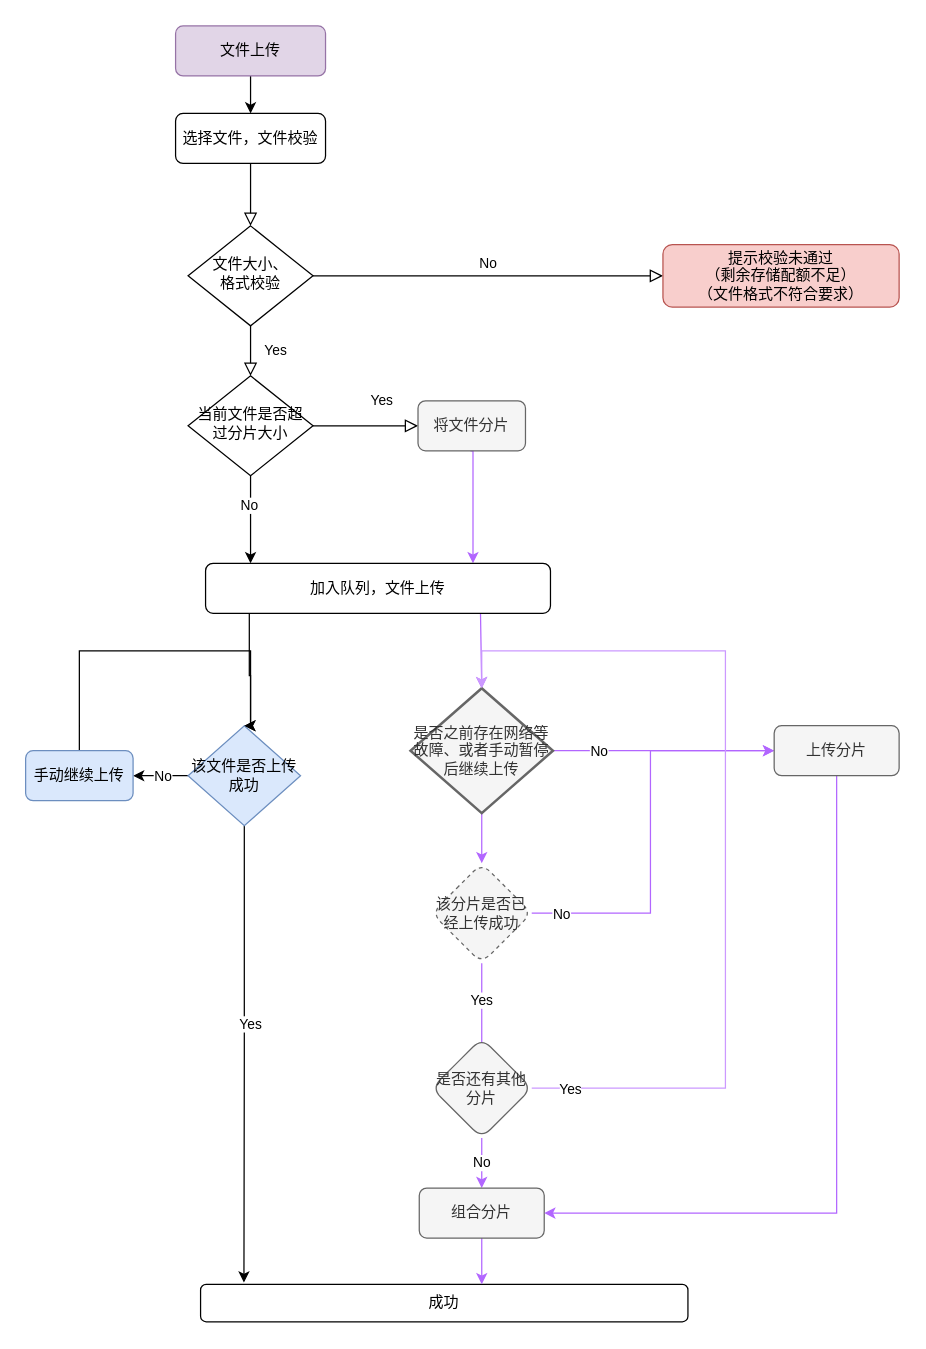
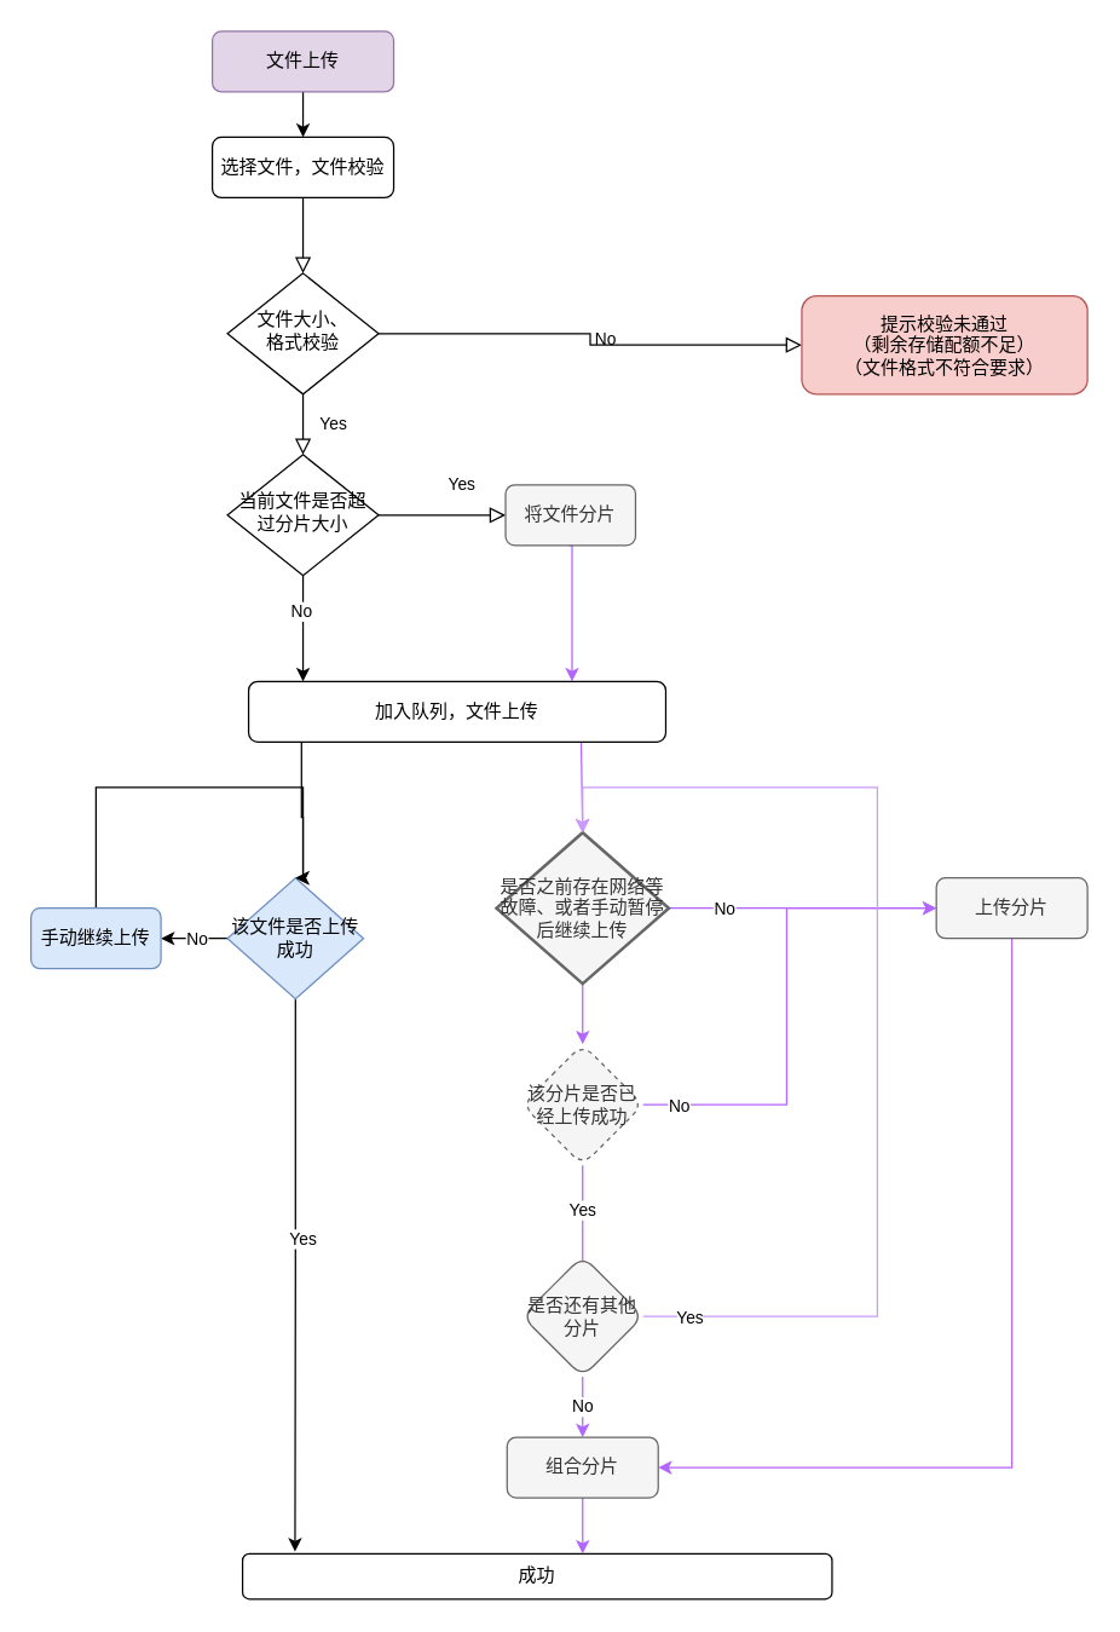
  <mxCell id="0" />
  <mxCell id="1" parent="0" />
  <mxCell id="2" value="" style="rounded=0;html=1;jettySize=auto;orthogonalLoop=1;fontSize=11;endArrow=block;endFill=0;endSize=8;strokeWidth=1;shadow=0;labelBackgroundColor=none;edgeStyle=orthogonalEdgeStyle;" parent="1" source="3" target="6" edge="1"><mxGeometry relative="1" as="geometry" /></mxCell>
  <mxCell id="3" value="选择文件，文件校验" style="rounded=1;whiteSpace=wrap;html=1;fontSize=12;glass=0;strokeWidth=1;shadow=0;perimeterSpacing=0;" parent="1" vertex="1"><mxGeometry x="140" y="90" width="120" height="40" as="geometry" /></mxCell>
  <mxCell id="4" value="Yes" style="rounded=0;html=1;jettySize=auto;orthogonalLoop=1;fontSize=11;endArrow=block;endFill=0;endSize=8;strokeWidth=1;shadow=0;labelBackgroundColor=none;edgeStyle=orthogonalEdgeStyle;" parent="1" source="6" target="11" edge="1"><mxGeometry y="20" relative="1" as="geometry"><mxPoint as="offset" /></mxGeometry></mxCell>
  <mxCell id="5" value="No" style="edgeStyle=orthogonalEdgeStyle;rounded=0;html=1;jettySize=auto;orthogonalLoop=1;fontSize=11;endArrow=block;endFill=0;endSize=8;strokeWidth=1;shadow=0;labelBackgroundColor=none;" parent="1" source="6" target="7" edge="1"><mxGeometry y="10" relative="1" as="geometry"><mxPoint as="offset" /></mxGeometry></mxCell>
  <mxCell id="6" value="文件大小、&lt;br&gt;格式校验" style="rhombus;whiteSpace=wrap;html=1;shadow=0;fontFamily=Helvetica;fontSize=12;align=center;strokeWidth=1;spacing=6;spacingTop=-4;" parent="1" vertex="1"><mxGeometry x="150" y="180" width="100" height="80" as="geometry" /></mxCell>
- <mxCell id="7" value="提示校验未通过&lt;br&gt;（剩余存储配额不足）&lt;br&gt;（文件格式不符合要求）" style="rounded=1;whiteSpace=wrap;html=1;fontSize=12;glass=0;strokeWidth=1;shadow=0;fillColor=#f8cecc;strokeColor=#b85450;" parent="1" vertex="1"><mxGeometry x="530" y="195" width="189" height="50" as="geometry" /></mxCell>
+ <mxCell id="7" value="提示校验未通过&lt;br&gt;（剩余存储配额不足）&lt;br&gt;（文件格式不符合要求）" style="rounded=1;whiteSpace=wrap;html=1;fontSize=12;glass=0;strokeWidth=1;shadow=0;fillColor=#f8cecc;strokeColor=#b85450;" parent="1" vertex="1"><mxGeometry x="530" y="195" width="189" height="65" as="geometry" /></mxCell>
  <mxCell id="8" value="Yes" style="rounded=0;html=1;jettySize=auto;orthogonalLoop=1;fontSize=11;endArrow=block;endFill=0;endSize=8;strokeWidth=1;shadow=0;labelBackgroundColor=none;edgeStyle=orthogonalEdgeStyle;" parent="1" source="11" edge="1"><mxGeometry x="0.333" y="20" relative="1" as="geometry"><mxPoint as="offset" /><mxPoint x="334" y="340" as="targetPoint" /></mxGeometry></mxCell>
  <mxCell id="9" style="edgeStyle=orthogonalEdgeStyle;rounded=0;orthogonalLoop=1;jettySize=auto;html=1;exitX=0.5;exitY=1;exitDx=0;exitDy=0;strokeColor=#000000;" edge="1" parent="1" source="11"><mxGeometry relative="1" as="geometry"><mxPoint x="200" y="450" as="targetPoint" /></mxGeometry></mxCell>
  <mxCell id="10" value="No" style="edgeLabel;html=1;align=center;verticalAlign=middle;resizable=0;points=[];" vertex="1" connectable="0" parent="9"><mxGeometry x="-0.343" y="-2" relative="1" as="geometry"><mxPoint as="offset" /></mxGeometry></mxCell>
  <mxCell id="11" value="当前文件是否超过分片大小" style="rhombus;whiteSpace=wrap;html=1;shadow=0;fontFamily=Helvetica;fontSize=12;align=center;strokeWidth=1;spacing=6;spacingTop=-4;" parent="1" vertex="1"><mxGeometry x="150" y="300" width="100" height="80" as="geometry" /></mxCell>
  <mxCell id="12" style="edgeStyle=orthogonalEdgeStyle;rounded=0;orthogonalLoop=1;jettySize=auto;html=1;exitX=0.5;exitY=1;exitDx=0;exitDy=0;entryX=0.75;entryY=0;entryDx=0;entryDy=0;strokeColor=#B266FF;" edge="1" parent="1"><mxGeometry relative="1" as="geometry"><mxPoint x="376" y="360" as="sourcePoint" /><mxPoint x="378" y="450" as="targetPoint" /><Array as="points"><mxPoint x="378" y="360" /></Array></mxGeometry></mxCell>
  <mxCell id="13" style="edgeStyle=orthogonalEdgeStyle;rounded=0;orthogonalLoop=1;jettySize=auto;html=1;exitX=0.25;exitY=1;exitDx=0;exitDy=0;strokeColor=#000000;entryX=0.5;entryY=0;entryDx=0;entryDy=0;" edge="1" parent="1" target="22"><mxGeometry relative="1" as="geometry"><mxPoint x="178.5" y="490" as="sourcePoint" /><mxPoint x="199" y="550" as="targetPoint" /><Array as="points"><mxPoint x="199" y="490" /><mxPoint x="199" y="540" /><mxPoint x="200" y="540" /></Array></mxGeometry></mxCell>
  <mxCell id="14" style="edgeStyle=orthogonalEdgeStyle;rounded=0;orthogonalLoop=1;jettySize=auto;html=1;exitX=0.75;exitY=1;exitDx=0;exitDy=0;entryX=0.5;entryY=0;entryDx=0;entryDy=0;entryPerimeter=0;strokeColor=#B266FF;" edge="1" parent="1" source="15" target="32"><mxGeometry relative="1" as="geometry"><mxPoint x="337.04" y="550" as="targetPoint" /><Array as="points"><mxPoint x="384" y="490" /></Array></mxGeometry></mxCell>
  <mxCell id="15" value="加入队列，文件上传" style="rounded=1;whiteSpace=wrap;html=1;fontSize=12;glass=0;strokeWidth=1;shadow=0;" parent="1" vertex="1"><mxGeometry x="164" y="450" width="276" height="40" as="geometry" /></mxCell>
  <mxCell id="16" style="edgeStyle=orthogonalEdgeStyle;rounded=0;orthogonalLoop=1;jettySize=auto;html=1;exitX=0.5;exitY=1;exitDx=0;exitDy=0;entryX=0.5;entryY=0;entryDx=0;entryDy=0;" edge="1" parent="1" source="17" target="3"><mxGeometry relative="1" as="geometry" /></mxCell>
  <mxCell id="17" value="文件上传" style="rounded=1;whiteSpace=wrap;html=1;fontSize=12;glass=0;strokeWidth=1;shadow=0;perimeterSpacing=0;fillColor=#e1d5e7;strokeColor=#9673a6;" vertex="1" parent="1"><mxGeometry x="140" y="20" width="120" height="40" as="geometry" /></mxCell>
  <mxCell id="18" style="edgeStyle=orthogonalEdgeStyle;rounded=0;orthogonalLoop=1;jettySize=auto;html=1;exitX=0.5;exitY=1;exitDx=0;exitDy=0;strokeColor=#000000;entryX=0.089;entryY=-0.047;entryDx=0;entryDy=0;entryPerimeter=0;" edge="1" parent="1" source="22" target="23"><mxGeometry relative="1" as="geometry"><mxPoint x="180" y="670" as="sourcePoint" /><mxPoint x="195" y="1000" as="targetPoint" /><Array as="points" /></mxGeometry></mxCell>
  <mxCell id="19" value="Yes" style="edgeLabel;html=1;align=center;verticalAlign=middle;resizable=0;points=[];" vertex="1" connectable="0" parent="18"><mxGeometry x="-0.135" y="4" relative="1" as="geometry"><mxPoint as="offset" /></mxGeometry></mxCell>
  <mxCell id="20" style="edgeStyle=orthogonalEdgeStyle;rounded=0;orthogonalLoop=1;jettySize=auto;html=1;exitX=0;exitY=0.5;exitDx=0;exitDy=0;entryX=1;entryY=0.5;entryDx=0;entryDy=0;strokeColor=#000000;" edge="1" parent="1" source="22" target="43"><mxGeometry relative="1" as="geometry" /></mxCell>
  <mxCell id="21" value="No" style="edgeLabel;html=1;align=center;verticalAlign=middle;resizable=0;points=[];" vertex="1" connectable="0" parent="20"><mxGeometry x="-0.651" y="-1" relative="1" as="geometry"><mxPoint x="-13" y="1" as="offset" /></mxGeometry></mxCell>
  <mxCell id="22" value="&lt;span&gt;该文件是否上传成功&lt;/span&gt;" style="rhombus;whiteSpace=wrap;html=1;shadow=0;fillColor=#dae8fc;strokeColor=#6c8ebf;" vertex="1" parent="1"><mxGeometry x="150" y="580" width="90" height="80" as="geometry" /></mxCell>
  <mxCell id="23" value="成功" style="rounded=1;whiteSpace=wrap;html=1;fontSize=12;glass=0;strokeWidth=1;shadow=0;" vertex="1" parent="1"><mxGeometry x="160" y="1027" width="390" height="30" as="geometry" /></mxCell>
  <mxCell id="24" value="" style="edgeStyle=orthogonalEdgeStyle;rounded=0;orthogonalLoop=1;jettySize=auto;html=1;strokeColor=#B266FF;exitX=0.5;exitY=1;exitDx=0;exitDy=0;" edge="1" parent="1" source="28"><mxGeometry relative="1" as="geometry"><mxPoint x="385" y="860" as="targetPoint" /><Array as="points"><mxPoint x="385" y="850" /></Array></mxGeometry></mxCell>
  <mxCell id="25" value="Yes" style="edgeLabel;html=1;align=center;verticalAlign=middle;resizable=0;points=[];" vertex="1" connectable="0" parent="24"><mxGeometry x="-0.35" y="-1" relative="1" as="geometry"><mxPoint as="offset" /></mxGeometry></mxCell>
  <mxCell id="26" value="" style="edgeStyle=orthogonalEdgeStyle;rounded=0;orthogonalLoop=1;jettySize=auto;html=1;strokeColor=#B266FF;exitX=1;exitY=0.5;exitDx=0;exitDy=0;" edge="1" parent="1" source="28" target="40"><mxGeometry relative="1" as="geometry"><Array as="points"><mxPoint x="520" y="730" /><mxPoint x="520" y="600" /></Array></mxGeometry></mxCell>
  <mxCell id="27" value="No" style="edgeLabel;html=1;align=center;verticalAlign=middle;resizable=0;points=[];" vertex="1" connectable="0" parent="26"><mxGeometry x="-0.424" y="4" relative="1" as="geometry"><mxPoint x="-70" y="4" as="offset" /></mxGeometry></mxCell>
  <mxCell id="28" value="&lt;span&gt;该分片是否已经上传成功&lt;/span&gt;" style="rhombus;whiteSpace=wrap;html=1;rounded=1;glass=0;strokeWidth=1;shadow=0;fillColor=#f5f5f5;strokeColor=#666666;fontColor=#333333;dashed=1;" vertex="1" parent="1"><mxGeometry x="345" y="690" width="80" height="80" as="geometry" /></mxCell>
  <mxCell id="29" style="edgeStyle=orthogonalEdgeStyle;rounded=0;orthogonalLoop=1;jettySize=auto;html=1;exitX=1;exitY=0.5;exitDx=0;exitDy=0;exitPerimeter=0;strokeColor=#B266FF;" edge="1" parent="1" source="32" target="40"><mxGeometry relative="1" as="geometry" /></mxCell>
  <mxCell id="30" value="No" style="edgeLabel;html=1;align=center;verticalAlign=middle;resizable=0;points=[];" vertex="1" connectable="0" parent="29"><mxGeometry x="-0.594" relative="1" as="geometry"><mxPoint as="offset" /></mxGeometry></mxCell>
  <mxCell id="31" style="edgeStyle=orthogonalEdgeStyle;rounded=0;orthogonalLoop=1;jettySize=auto;html=1;exitX=0.5;exitY=1;exitDx=0;exitDy=0;exitPerimeter=0;entryX=0.5;entryY=0;entryDx=0;entryDy=0;strokeColor=#B266FF;" edge="1" parent="1" source="32" target="28"><mxGeometry relative="1" as="geometry" /></mxCell>
  <mxCell id="32" value="&lt;span&gt;是否之前存在网络等故障、或者手动暂停后继续上传&lt;/span&gt;" style="strokeWidth=2;html=1;shape=mxgraph.flowchart.decision;whiteSpace=wrap;shadow=0;fillColor=#f5f5f5;strokeColor=#666666;fontColor=#333333;" vertex="1" parent="1"><mxGeometry x="328" y="550" width="114" height="100" as="geometry" /></mxCell>
  <mxCell id="33" style="edgeStyle=orthogonalEdgeStyle;rounded=0;orthogonalLoop=1;jettySize=auto;html=1;exitX=1;exitY=0.5;exitDx=0;exitDy=0;strokeColor=#CC99FF;" edge="1" parent="1" source="36"><mxGeometry relative="1" as="geometry"><mxPoint x="385" y="550" as="targetPoint" /><mxPoint x="625" y="720" as="sourcePoint" /><Array as="points"><mxPoint x="580" y="870" /><mxPoint x="580" y="520" /><mxPoint x="385" y="520" /></Array></mxGeometry></mxCell>
  <mxCell id="34" value="Yes" style="edgeLabel;html=1;align=center;verticalAlign=middle;resizable=0;points=[];" vertex="1" connectable="0" parent="33"><mxGeometry x="-0.698" relative="1" as="geometry"><mxPoint x="-80" as="offset" /></mxGeometry></mxCell>
  <mxCell id="35" value="No" style="edgeStyle=orthogonalEdgeStyle;rounded=0;orthogonalLoop=1;jettySize=auto;html=1;exitX=0.5;exitY=1;exitDx=0;exitDy=0;strokeColor=#B266FF;" edge="1" parent="1" source="36" target="38"><mxGeometry relative="1" as="geometry" /></mxCell>
  <mxCell id="36" value="&lt;span&gt;是否还有其他分片&lt;/span&gt;" style="rhombus;whiteSpace=wrap;html=1;rounded=1;glass=0;strokeWidth=1;shadow=0;fillColor=#f5f5f5;strokeColor=#666666;fontColor=#333333;" vertex="1" parent="1"><mxGeometry x="345" y="830" width="80" height="80" as="geometry" /></mxCell>
  <mxCell id="37" style="edgeStyle=orthogonalEdgeStyle;rounded=0;orthogonalLoop=1;jettySize=auto;html=1;exitX=0.5;exitY=1;exitDx=0;exitDy=0;strokeColor=#B266FF;entryX=0.577;entryY=0;entryDx=0;entryDy=0;entryPerimeter=0;" edge="1" parent="1" source="38" target="23"><mxGeometry relative="1" as="geometry" /></mxCell>
  <mxCell id="38" value="组合分片" style="rounded=1;whiteSpace=wrap;html=1;fontSize=12;glass=0;strokeWidth=1;shadow=0;fillColor=#f5f5f5;strokeColor=#666666;fontColor=#333333;" vertex="1" parent="1"><mxGeometry x="335" y="950" width="100" height="40" as="geometry" /></mxCell>
  <mxCell id="39" style="edgeStyle=orthogonalEdgeStyle;rounded=0;orthogonalLoop=1;jettySize=auto;html=1;exitX=0.5;exitY=1;exitDx=0;exitDy=0;entryX=1;entryY=0.5;entryDx=0;entryDy=0;strokeColor=#B266FF;" edge="1" parent="1" source="40" target="38"><mxGeometry relative="1" as="geometry" /></mxCell>
  <mxCell id="40" value="上传分片" style="whiteSpace=wrap;html=1;rounded=1;glass=0;strokeWidth=1;shadow=0;fillColor=#f5f5f5;strokeColor=#666666;fontColor=#333333;" vertex="1" parent="1"><mxGeometry x="619" y="580" width="100" height="40" as="geometry" /></mxCell>
  <mxCell id="41" value="&lt;span&gt;将文件分片&lt;/span&gt;" style="rounded=1;whiteSpace=wrap;html=1;shadow=0;fillColor=#f5f5f5;strokeColor=#666666;fontColor=#333333;" vertex="1" parent="1"><mxGeometry x="334" y="320" width="86" height="40" as="geometry" /></mxCell>
  <mxCell id="42" style="edgeStyle=orthogonalEdgeStyle;rounded=0;orthogonalLoop=1;jettySize=auto;html=1;exitX=0.5;exitY=0;exitDx=0;exitDy=0;entryX=0.5;entryY=0;entryDx=0;entryDy=0;strokeColor=#000000;" edge="1" parent="1" source="43" target="22"><mxGeometry relative="1" as="geometry"><Array as="points"><mxPoint x="63" y="520" /><mxPoint x="200" y="520" /><mxPoint x="200" y="580" /></Array></mxGeometry></mxCell>
  <mxCell id="43" value="手动继续上传" style="rounded=1;whiteSpace=wrap;html=1;shadow=0;fillColor=#dae8fc;strokeColor=#6c8ebf;" vertex="1" parent="1"><mxGeometry x="20" y="600" width="86" height="40" as="geometry" /></mxCell>
